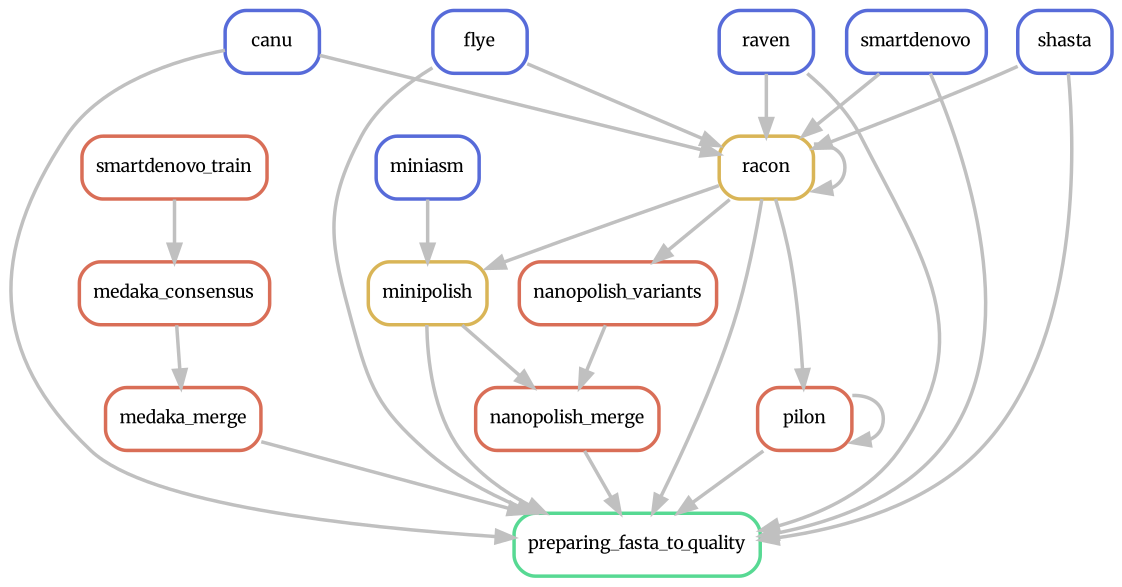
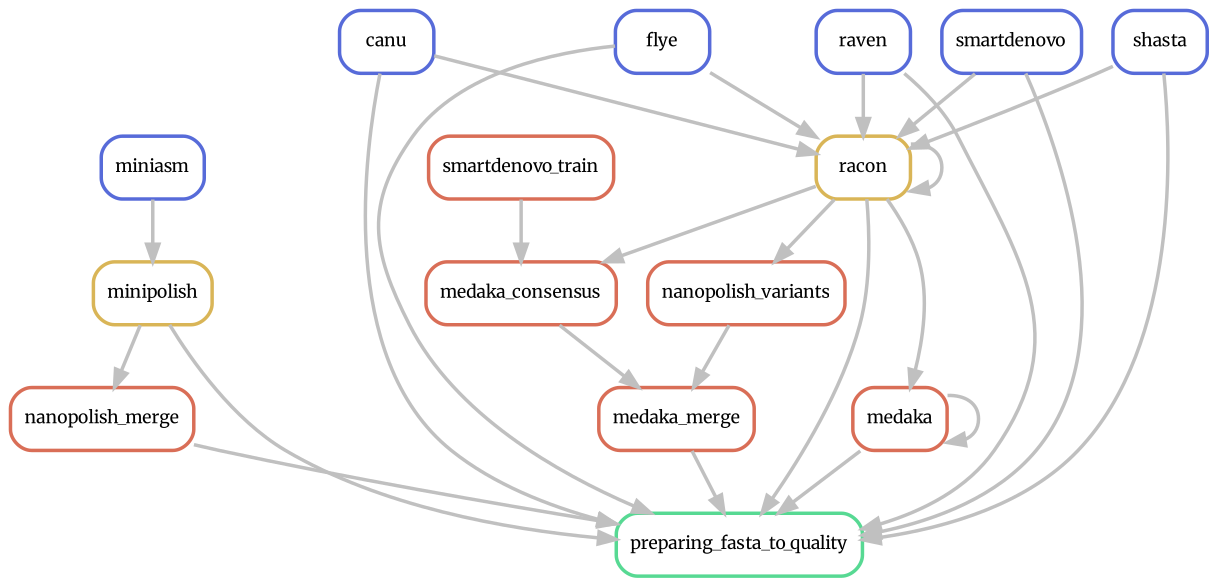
  digraph {
    bgcolor=white
    fontname=Merriweather
    node [color="0.03 0.6 0.85" fontname=Merriweather fontsize=10 penwidth=2 shape=box style=rounded]
    edge [color=grey fontname=Merriweather penwidth=2]
    n1 [color="0.41 0.6 0.85" label=preparing_fasta_to_quality]
    n2 [label=nanopolish_merge]
    n3 [color="0.12 0.6 0.85" label=racon]
    n4 [label=medaka_consensus]
-   n5 [label=pilon]
+   n5 [label=medaka]
    n6 [label=nanopolish_variants]
    n7 [label=medaka_merge]
    n8 [color="0.64 0.6 0.85" label=canu]
    n9 [label=smartdenovo_train]
    n10 [color="0.64 0.6 0.85" label=flye]
    n11 [color="0.64 0.6 0.85" label=raven]
    n12 [color="0.64 0.6 0.85" label=smartdenovo]
    n13 [color="0.12 0.6 0.85" label=minipolish]
    n14 [color="0.64 0.6 0.85" label=miniasm]
    n15 [color="0.64 0.6 0.85" label=shasta]
    n2 -> n1
    n3 -> n1
    n3 -> n3
-   n3 -> n13
+   n3 -> n4
    n3 -> n5
    n3 -> n6
    n4 -> n7
    n5 -> n1
    n5 -> n5
-   n6 -> n2
+   n6 -> n7
    n7 -> n1
    n8 -> n1
    n8 -> n3
    n9 -> n4
    n10 -> n1
    n10 -> n3
    n11 -> n1
    n11 -> n3
    n12 -> n1
    n12 -> n3
    n13 -> n1
    n13 -> n2
    n14 -> n13
    n15 -> n1
    n15 -> n3
  }
